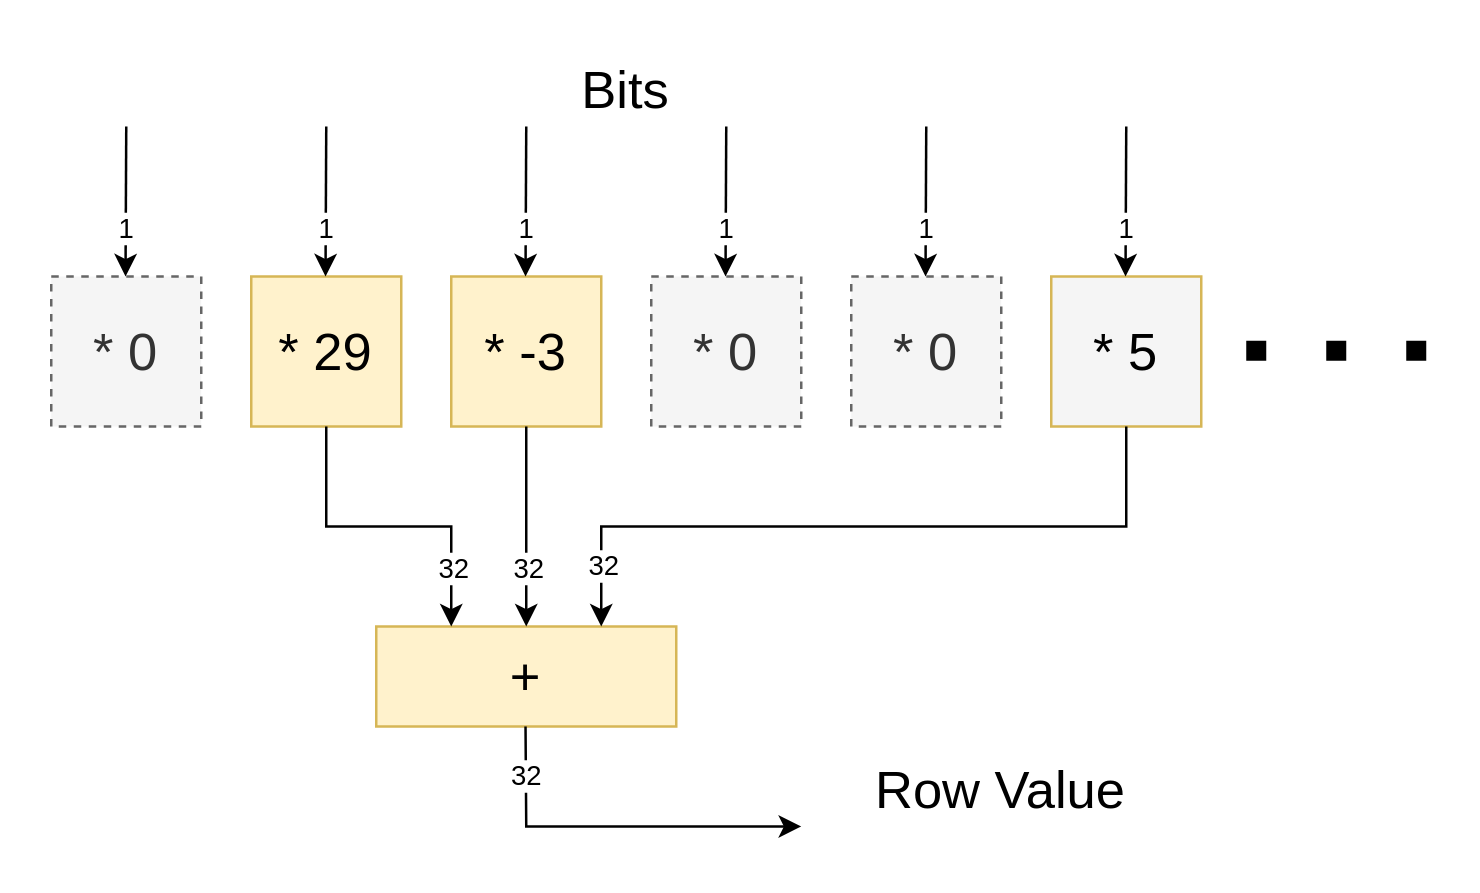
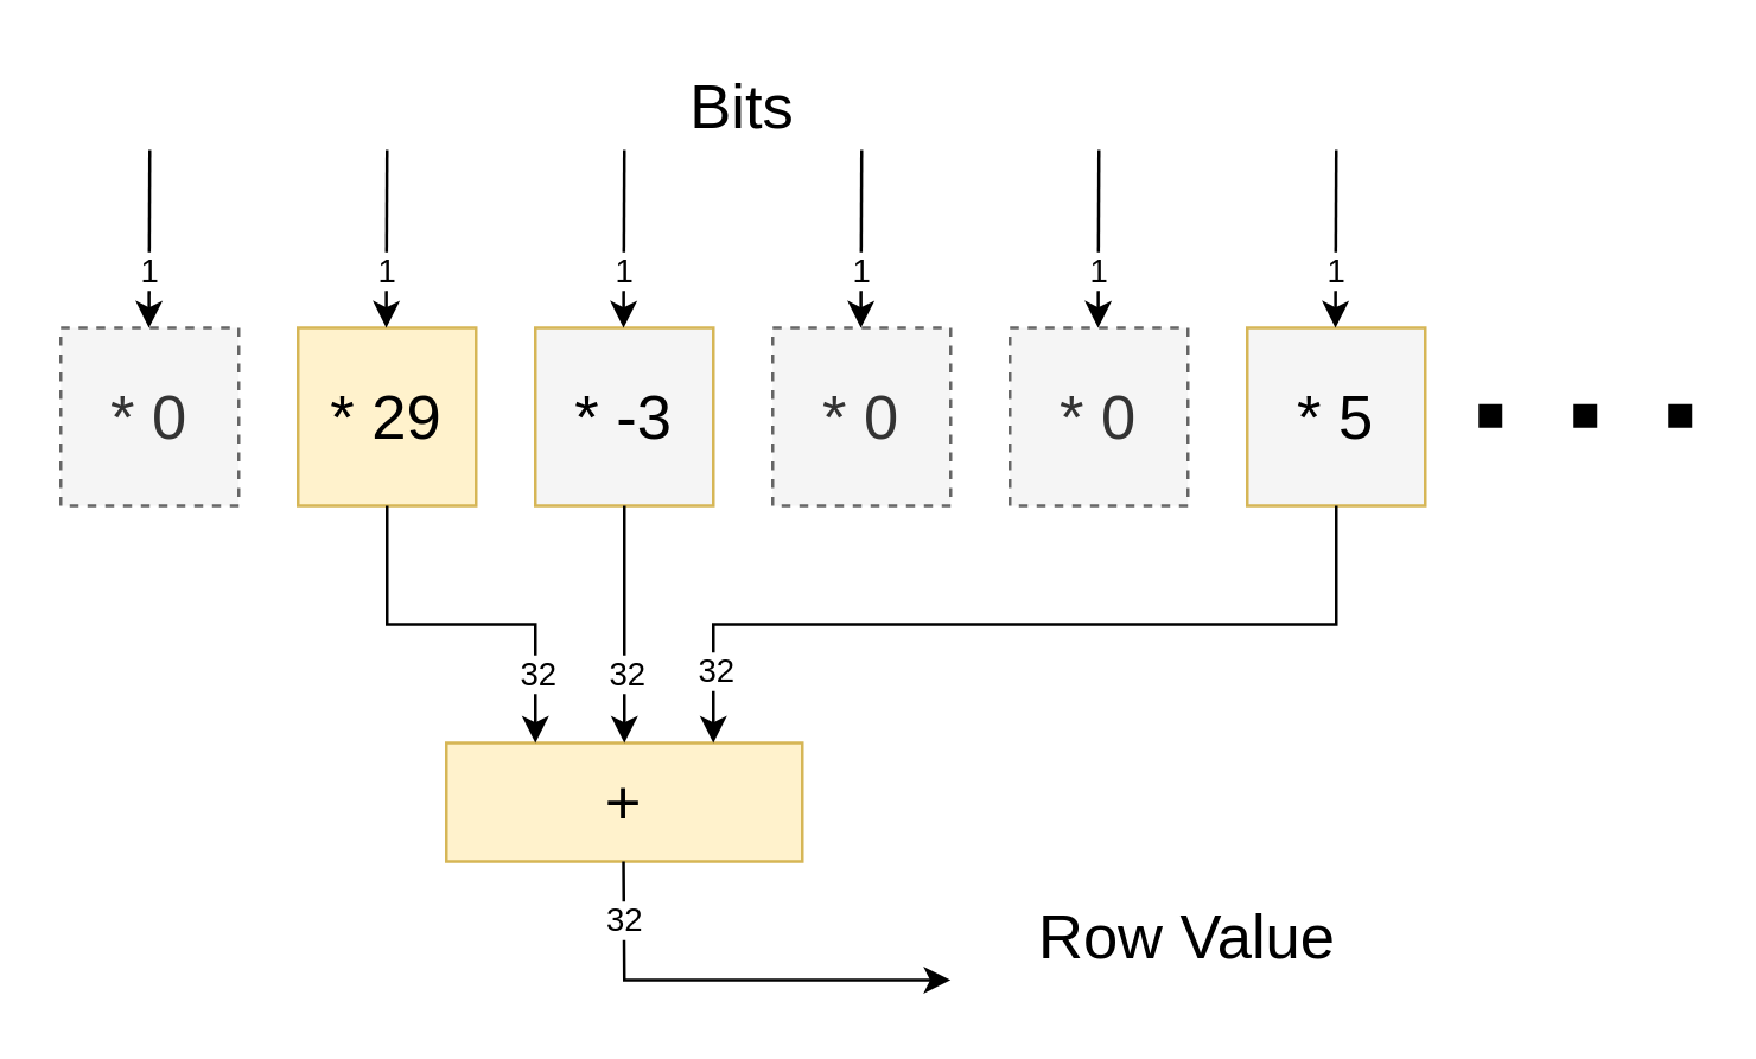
  <mxCell id="0" />
  <mxCell id="1" parent="0" />
  <mxCell id="2" value="* 0" style="rounded=0;whiteSpace=wrap;html=1;fillColor=#f5f5f5;strokeColor=#666666;fontSize=21;dashed=1;fontColor=#333333;" vertex="1" parent="1"><mxGeometry x="20" y="110" width="60" height="60" as="geometry" /></mxCell>
  <mxCell id="3" value="* 29" style="rounded=0;whiteSpace=wrap;html=1;fillColor=#fff2cc;strokeColor=#d6b656;fontSize=21;" vertex="1" parent="1"><mxGeometry x="100" y="110" width="60" height="60" as="geometry" /></mxCell>
- <mxCell id="4" value="* -3" style="rounded=0;whiteSpace=wrap;html=1;fillColor=#fff2cc;strokeColor=#d6b656;fontSize=21;" vertex="1" parent="1"><mxGeometry x="180" y="110" width="60" height="60" as="geometry" /></mxCell>
+ <mxCell id="4" value="* -3" style="rounded=0;whiteSpace=wrap;html=1;fillColor=#f5f5f5;strokeColor=#d6b656;fontSize=21;" vertex="1" parent="1"><mxGeometry x="180" y="110" width="60" height="60" as="geometry" /></mxCell>
  <mxCell id="5" value="* 0" style="rounded=0;whiteSpace=wrap;html=1;fillColor=#f5f5f5;strokeColor=#666666;fontSize=21;dashed=1;fontColor=#333333;" vertex="1" parent="1"><mxGeometry x="260" y="110" width="60" height="60" as="geometry" /></mxCell>
  <mxCell id="6" value="* 0" style="rounded=0;whiteSpace=wrap;html=1;fillColor=#f5f5f5;strokeColor=#666666;fontSize=21;dashed=1;fontColor=#333333;" vertex="1" parent="1"><mxGeometry x="340" y="110" width="60" height="60" as="geometry" /></mxCell>
  <mxCell id="7" value="* 5" style="rounded=0;whiteSpace=wrap;html=1;fillColor=#f5f5f5;strokeColor=#d6b656;fontSize=21;" vertex="1" parent="1"><mxGeometry x="420" y="110" width="60" height="60" as="geometry" /></mxCell>
  <mxCell id="8" value="" style="endArrow=none;dashed=1;html=1;dashPattern=1 3;strokeWidth=8;rounded=0;fontSize=16;" edge="1" parent="1"><mxGeometry width="50" height="50" relative="1" as="geometry"><mxPoint x="570" y="139.71" as="sourcePoint" /><mxPoint x="490" y="139.71" as="targetPoint" /></mxGeometry></mxCell>
  <mxCell id="9" value="+" style="rounded=0;whiteSpace=wrap;html=1;fillColor=#fff2cc;strokeColor=#d6b656;fontSize=21;" vertex="1" parent="1"><mxGeometry x="150" y="250" width="120" height="40" as="geometry" /></mxCell>
  <mxCell id="10" value="" style="endArrow=classic;html=1;rounded=0;entryX=0.25;entryY=0;entryDx=0;entryDy=0;exitX=0.5;exitY=1;exitDx=0;exitDy=0;" edge="1" parent="1" source="3" target="9"><mxGeometry width="50" height="50" relative="1" as="geometry"><mxPoint x="175" y="210" as="sourcePoint" /><mxPoint x="300" y="440" as="targetPoint" /><Array as="points"><mxPoint x="130" y="210" /><mxPoint x="180" y="210" /></Array></mxGeometry></mxCell>
  <mxCell id="11" value="32" style="edgeLabel;html=1;align=center;verticalAlign=middle;resizable=0;points=[];" vertex="1" connectable="0" parent="10"><mxGeometry x="0.626" y="2" relative="1" as="geometry"><mxPoint x="-2" as="offset" /></mxGeometry></mxCell>
  <mxCell id="12" value="" style="endArrow=classic;html=1;rounded=0;entryX=0.5;entryY=0;entryDx=0;entryDy=0;exitX=0.5;exitY=1;exitDx=0;exitDy=0;" edge="1" parent="1" source="4" target="9"><mxGeometry width="50" height="50" relative="1" as="geometry"><mxPoint x="230" y="370" as="sourcePoint" /><mxPoint x="280" y="320" as="targetPoint" /></mxGeometry></mxCell>
  <mxCell id="13" value="32" style="edgeLabel;html=1;align=center;verticalAlign=middle;resizable=0;points=[];" vertex="1" connectable="0" parent="12"><mxGeometry x="0.393" y="-2" relative="1" as="geometry"><mxPoint x="2" as="offset" /></mxGeometry></mxCell>
  <mxCell id="14" value="" style="endArrow=classic;html=1;rounded=0;entryX=0.75;entryY=0;entryDx=0;entryDy=0;exitX=0.5;exitY=1;exitDx=0;exitDy=0;" edge="1" parent="1" source="7" target="9"><mxGeometry width="50" height="50" relative="1" as="geometry"><mxPoint x="220" y="180" as="sourcePoint" /><mxPoint x="220" y="260" as="targetPoint" /><Array as="points"><mxPoint x="450" y="210" /><mxPoint x="240" y="210" /></Array></mxGeometry></mxCell>
  <mxCell id="15" value="32" style="edgeLabel;html=1;align=center;verticalAlign=middle;resizable=0;points=[];" vertex="1" connectable="0" parent="14"><mxGeometry x="0.829" relative="1" as="geometry"><mxPoint as="offset" /></mxGeometry></mxCell>
  <mxCell id="16" value="" style="endArrow=classic;html=1;rounded=0;exitX=0.5;exitY=1;exitDx=0;exitDy=0;" edge="1" parent="1"><mxGeometry width="50" height="50" relative="1" as="geometry"><mxPoint x="209.71" y="290" as="sourcePoint" /><mxPoint x="320" y="330" as="targetPoint" /><Array as="points"><mxPoint x="210" y="330" /></Array></mxGeometry></mxCell>
  <mxCell id="17" value="32" style="edgeLabel;html=1;align=center;verticalAlign=middle;resizable=0;points=[];" vertex="1" connectable="0" parent="16"><mxGeometry x="-0.89" y="2" relative="1" as="geometry"><mxPoint x="-2" y="12" as="offset" /></mxGeometry></mxCell>
  <mxCell id="18" value="" style="endArrow=classic;html=1;rounded=0;entryX=0.5;entryY=0;entryDx=0;entryDy=0;" edge="1" parent="1"><mxGeometry width="50" height="50" relative="1" as="geometry"><mxPoint x="50" y="50" as="sourcePoint" /><mxPoint x="49.71" y="110" as="targetPoint" /></mxGeometry></mxCell>
  <mxCell id="19" value="1" style="edgeLabel;html=1;align=center;verticalAlign=middle;resizable=0;points=[];" vertex="1" connectable="0" parent="18"><mxGeometry x="0.379" relative="1" as="geometry"><mxPoint as="offset" /></mxGeometry></mxCell>
  <mxCell id="20" value="" style="endArrow=classic;html=1;rounded=0;entryX=0.5;entryY=0;entryDx=0;entryDy=0;" edge="1" parent="1"><mxGeometry width="50" height="50" relative="1" as="geometry"><mxPoint x="130" y="50" as="sourcePoint" /><mxPoint x="129.71" y="110" as="targetPoint" /></mxGeometry></mxCell>
  <mxCell id="21" value="1" style="edgeLabel;html=1;align=center;verticalAlign=middle;resizable=0;points=[];" vertex="1" connectable="0" parent="20"><mxGeometry x="0.379" relative="1" as="geometry"><mxPoint as="offset" /></mxGeometry></mxCell>
  <mxCell id="22" value="" style="endArrow=classic;html=1;rounded=0;entryX=0.5;entryY=0;entryDx=0;entryDy=0;" edge="1" parent="1"><mxGeometry width="50" height="50" relative="1" as="geometry"><mxPoint x="210" y="50" as="sourcePoint" /><mxPoint x="209.71" y="110" as="targetPoint" /></mxGeometry></mxCell>
  <mxCell id="23" value="1" style="edgeLabel;html=1;align=center;verticalAlign=middle;resizable=0;points=[];" vertex="1" connectable="0" parent="22"><mxGeometry x="0.379" relative="1" as="geometry"><mxPoint as="offset" /></mxGeometry></mxCell>
  <mxCell id="24" value="" style="endArrow=classic;html=1;rounded=0;entryX=0.5;entryY=0;entryDx=0;entryDy=0;" edge="1" parent="1"><mxGeometry width="50" height="50" relative="1" as="geometry"><mxPoint x="290" y="50" as="sourcePoint" /><mxPoint x="289.71" y="110" as="targetPoint" /></mxGeometry></mxCell>
  <mxCell id="25" value="1" style="edgeLabel;html=1;align=center;verticalAlign=middle;resizable=0;points=[];" vertex="1" connectable="0" parent="24"><mxGeometry x="0.379" relative="1" as="geometry"><mxPoint as="offset" /></mxGeometry></mxCell>
  <mxCell id="26" value="" style="endArrow=classic;html=1;rounded=0;entryX=0.5;entryY=0;entryDx=0;entryDy=0;" edge="1" parent="1"><mxGeometry width="50" height="50" relative="1" as="geometry"><mxPoint x="370" y="50" as="sourcePoint" /><mxPoint x="369.71" y="110" as="targetPoint" /></mxGeometry></mxCell>
  <mxCell id="27" value="1" style="edgeLabel;html=1;align=center;verticalAlign=middle;resizable=0;points=[];" vertex="1" connectable="0" parent="26"><mxGeometry x="0.379" relative="1" as="geometry"><mxPoint as="offset" /></mxGeometry></mxCell>
  <mxCell id="28" value="" style="endArrow=classic;html=1;rounded=0;entryX=0.5;entryY=0;entryDx=0;entryDy=0;" edge="1" parent="1"><mxGeometry width="50" height="50" relative="1" as="geometry"><mxPoint x="450" y="50" as="sourcePoint" /><mxPoint x="449.71" y="110" as="targetPoint" /></mxGeometry></mxCell>
  <mxCell id="29" value="1" style="edgeLabel;html=1;align=center;verticalAlign=middle;resizable=0;points=[];" vertex="1" connectable="0" parent="28"><mxGeometry x="0.379" relative="1" as="geometry"><mxPoint as="offset" /></mxGeometry></mxCell>
  <mxCell id="30" value="Bits" style="text;html=1;strokeColor=none;fillColor=none;align=center;verticalAlign=middle;whiteSpace=wrap;rounded=0;fontSize=21;" vertex="1" parent="1"><mxGeometry x="220" y="20" width="60" height="30" as="geometry" /></mxCell>
  <mxCell id="31" value="Row Value" style="text;html=1;strokeColor=none;fillColor=none;align=center;verticalAlign=middle;whiteSpace=wrap;rounded=0;fontSize=21;" vertex="1" parent="1"><mxGeometry x="340" y="295" width="120" height="40" as="geometry" /></mxCell>
